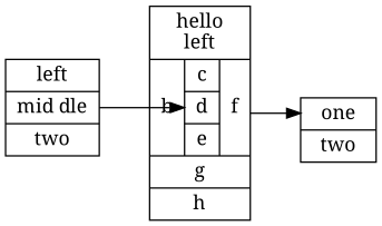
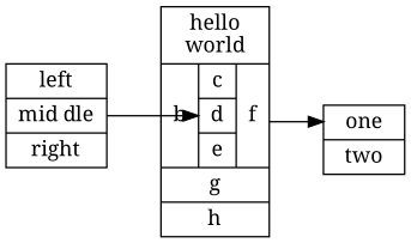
  digraph {
    fontname="Noto Serif"
    rankdir=LR
    node [fontname="Noto Serif" shape=record]
    edge [fontname="Noto Serif"]
-   n1 [label="<f0> left|<f1> mid\ dle|<f2> two"]
-   n2 [label="hello\nleft | { b |{c|<here> d|e}| f}|g|h"]
+   n1 [label="<f0> left|<f1> mid\ dle|<f2> right"]
+   n2 [label="hello\nworld | { b |{c|<here> d|e}| f}|g|h"]
    n3 [label="<f0> one|<f1> two"]
    n1 -> n2 [headport=here]
    n2 -> n3 [headport=f0]
  }
